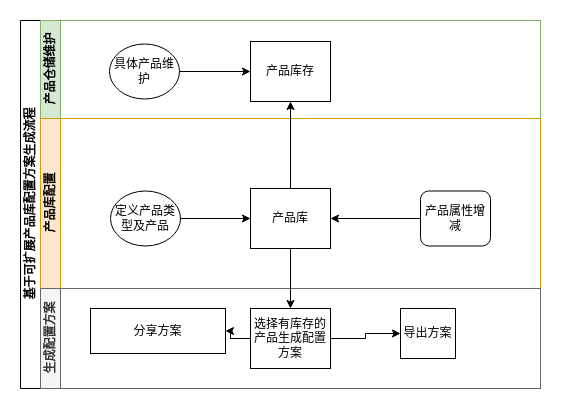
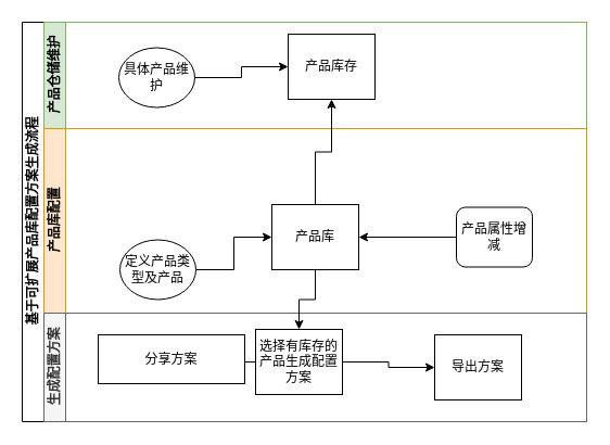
  <mxCell id="0" />
  <mxCell id="1" parent="0" />
  <mxCell id="2" value="基于可扩展产品库配置方案生成流程" style="swimlane;html=1;childLayout=stackLayout;resizeParent=1;resizeParentMax=0;horizontal=0;startSize=20;horizontalStack=0;fontFamily=Helvetica;" parent="1" vertex="1"><mxGeometry x="20" y="20" width="520" height="368" as="geometry" /></mxCell>
  <mxCell id="3" value="产品仓储维护" style="swimlane;html=1;startSize=20;horizontal=0;fillColor=#d5e8d4;strokeColor=#82b366;fontFamily=Helvetica;" parent="2" vertex="1"><mxGeometry x="20" width="500" height="98" as="geometry" /></mxCell>
  <mxCell id="4" value="具体产品维护" style="ellipse;whiteSpace=wrap;html=1;fontFamily=Helvetica;" vertex="1" parent="3"><mxGeometry x="69" y="23.5" width="70" height="55" as="geometry" /></mxCell>
- <mxCell id="5" value="产品库存" style="rounded=0;whiteSpace=wrap;html=1;fontFamily=Helvetica;fontSize=12;fontColor=#000000;align=center;" parent="3" vertex="1"><mxGeometry x="210" y="21" width="80" height="60" as="geometry" /></mxCell>
+ <mxCell id="5" value="产品库存" style="rounded=0;whiteSpace=wrap;html=1;fontFamily=Helvetica;fontSize=12;fontColor=#000000;align=center;" parent="3" vertex="1"><mxGeometry x="225" y="11" width="80" height="60" as="geometry" /></mxCell>
  <mxCell id="6" value="" style="edgeStyle=orthogonalEdgeStyle;rounded=0;orthogonalLoop=1;jettySize=auto;html=1;fontFamily=Helvetica;" edge="1" parent="3" source="4" target="5"><mxGeometry relative="1" as="geometry" /></mxCell>
  <mxCell id="7" value="产品库配置" style="swimlane;html=1;startSize=20;horizontal=0;fillColor=#ffe6cc;strokeColor=#d79b00;fontFamily=Helvetica;" parent="2" vertex="1"><mxGeometry x="20" y="98" width="500" height="170" as="geometry" /></mxCell>
  <mxCell id="8" value="产品库" style="rounded=0;whiteSpace=wrap;html=1;fontFamily=Helvetica;fontSize=12;fontColor=#000000;align=center;" parent="7" vertex="1"><mxGeometry x="210" y="70" width="80" height="60" as="geometry" /></mxCell>
  <mxCell id="9" value="" style="edgeStyle=orthogonalEdgeStyle;rounded=0;orthogonalLoop=1;jettySize=auto;html=1;fontFamily=Helvetica;" edge="1" parent="7" source="10" target="8"><mxGeometry relative="1" as="geometry" /></mxCell>
- <mxCell id="10" value="定义产品类型及产品" style="ellipse;whiteSpace=wrap;html=1;fontFamily=Helvetica;" parent="7" vertex="1"><mxGeometry x="70" y="72.5" width="70" height="55" as="geometry" /></mxCell>
+ <mxCell id="10" value="定义产品类型及产品" style="ellipse;whiteSpace=wrap;html=1;fontFamily=Helvetica;" parent="7" vertex="1"><mxGeometry x="70" y="102.5" width="70" height="55" as="geometry" /></mxCell>
  <mxCell id="11" value="" style="edgeStyle=orthogonalEdgeStyle;rounded=0;orthogonalLoop=1;jettySize=auto;html=1;fontFamily=Helvetica;" edge="1" parent="7" source="12" target="8"><mxGeometry relative="1" as="geometry" /></mxCell>
  <mxCell id="12" value="产品属性增减" style="whiteSpace=wrap;html=1;fontFamily=Helvetica;rounded=1;" vertex="1" parent="7"><mxGeometry x="380" y="72.5" width="70" height="55" as="geometry" /></mxCell>
  <mxCell id="13" value="生成配置方案" style="swimlane;html=1;startSize=20;horizontal=0;fillColor=#f5f5f5;fontColor=#333333;strokeColor=#666666;fontFamily=Helvetica;" parent="2" vertex="1"><mxGeometry x="20" y="268" width="500" height="100" as="geometry" /></mxCell>
  <mxCell id="14" value="" style="edgeStyle=orthogonalEdgeStyle;rounded=0;orthogonalLoop=1;jettySize=auto;html=1;fontFamily=Helvetica;" edge="1" parent="13" source="16" target="17"><mxGeometry relative="1" as="geometry" /></mxCell>
  <mxCell id="15" value="" style="edgeStyle=orthogonalEdgeStyle;rounded=0;orthogonalLoop=1;jettySize=auto;html=1;fontFamily=Helvetica;" edge="1" parent="13" source="16" target="18"><mxGeometry relative="1" as="geometry" /></mxCell>
- <mxCell id="16" value="选择有库存的产品生成配置方案" style="rounded=0;whiteSpace=wrap;html=1;fontFamily=Helvetica;fontSize=12;fontColor=#000000;align=center;" vertex="1" parent="13"><mxGeometry x="210" y="20" width="80" height="60" as="geometry" /></mxCell>
+ <mxCell id="16" value="选择有库存的产品生成配置方案" style="rounded=0;whiteSpace=wrap;html=1;fontFamily=Helvetica;fontSize=12;fontColor=#000000;align=center;" vertex="1" parent="13"><mxGeometry x="195" y="15" width="80" height="60" as="geometry" /></mxCell>
  <mxCell id="17" value="分享方案" style="rounded=0;whiteSpace=wrap;html=1;fontFamily=Helvetica;fontSize=12;fontColor=#000000;align=center;" vertex="1" parent="13"><mxGeometry x="50" y="20" width="135" height="45" as="geometry" /></mxCell>
- <mxCell id="18" value="导出方案" style="rounded=0;whiteSpace=wrap;html=1;fontFamily=Helvetica;fontSize=12;fontColor=#000000;align=center;" vertex="1" parent="13"><mxGeometry x="360" y="20" width="55" height="50" as="geometry" /></mxCell>
+ <mxCell id="18" value="导出方案" style="rounded=0;whiteSpace=wrap;html=1;fontFamily=Helvetica;fontSize=12;fontColor=#000000;align=center;" vertex="1" parent="13"><mxGeometry x="360" y="20" width="80" height="60" as="geometry" /></mxCell>
  <mxCell id="19" value="" style="edgeStyle=orthogonalEdgeStyle;rounded=0;orthogonalLoop=1;jettySize=auto;html=1;fontFamily=Helvetica;" edge="1" parent="2" source="8" target="5"><mxGeometry relative="1" as="geometry" /></mxCell>
  <mxCell id="20" value="" style="edgeStyle=orthogonalEdgeStyle;rounded=0;orthogonalLoop=1;jettySize=auto;html=1;fontFamily=Helvetica;" edge="1" parent="2" source="8" target="16"><mxGeometry relative="1" as="geometry" /></mxCell>
